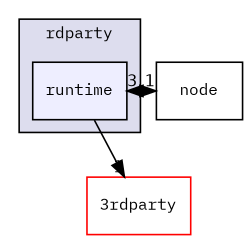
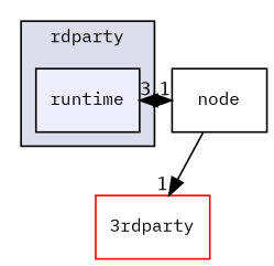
  digraph {
    compound=true
    fontname="IBM Plex Mono"
    node [fontname="IBM Plex Mono" fontsize=10 shape=box style=filled]
    edge [fontname="IBM Plex Mono" headlabel=1 labeldistance=1.5 labelfontname=Helvetica labelfontsize=10]
    n1 [fillcolor="#eeeeff" label=runtime pencolor=black]
    n2 [label="node" style=""]
    n3 [color=red fillcolor=white label="3rdparty"]
    subgraph cluster_1 {
      bgcolor="#ddddee"
      fontsize=10
      label=rdparty
      pencolor=black
      n1
    }
    n1 -> n2
-   n1 -> n3
+   n2 -> n3
    n2 -> n1 [headlabel=3]
  }
